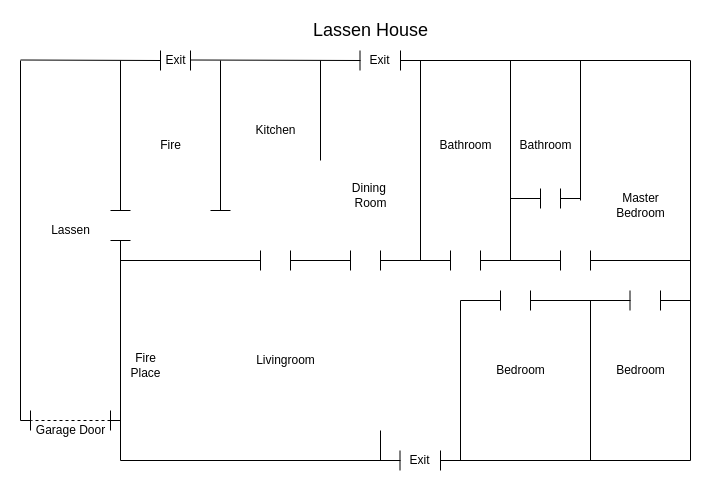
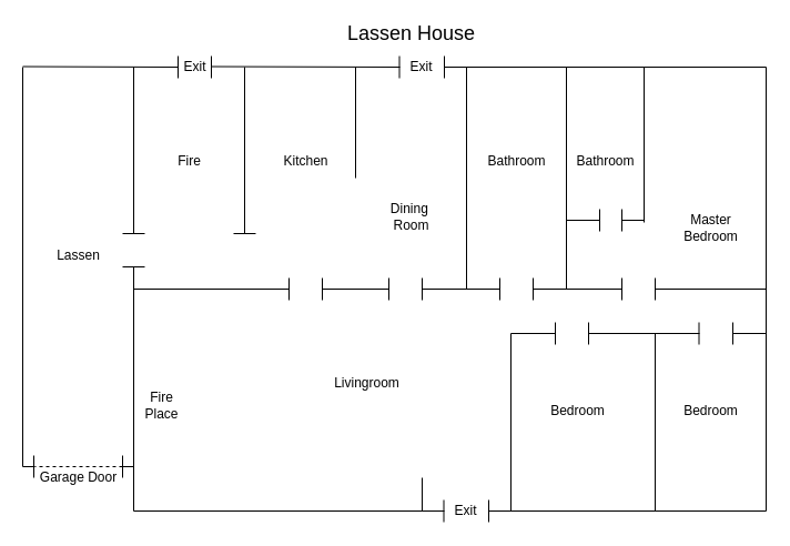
  <mxCell id="0" />
  <mxCell id="1" parent="0" />
  <mxCell id="2" value="&lt;font style=&quot;font-size: 18px&quot;&gt;Lassen House&lt;/font&gt;" style="text;html=1;align=center;verticalAlign=middle;resizable=0;points=[];autosize=1;" parent="1" vertex="1"><mxGeometry x="305" y="20" width="130" height="20" as="geometry" /></mxCell>
  <mxCell id="3" value="" style="endArrow=none;html=1;" parent="1" edge="1"><mxGeometry width="50" height="50" relative="1" as="geometry"><mxPoint x="30" y="430" as="sourcePoint" /><mxPoint x="30" y="410" as="targetPoint" /></mxGeometry></mxCell>
  <mxCell id="4" value="" style="endArrow=none;html=1;" parent="1" edge="1"><mxGeometry width="50" height="50" relative="1" as="geometry"><mxPoint x="110" y="430" as="sourcePoint" /><mxPoint x="110" y="410" as="targetPoint" /></mxGeometry></mxCell>
  <mxCell id="5" value="" style="endArrow=none;dashed=1;html=1;" parent="1" edge="1"><mxGeometry width="50" height="50" relative="1" as="geometry"><mxPoint x="110" y="420" as="sourcePoint" /><mxPoint x="30.75" y="420" as="targetPoint" /></mxGeometry></mxCell>
  <mxCell id="6" value="Garage Door" style="text;html=1;align=center;verticalAlign=middle;resizable=0;points=[];autosize=1;" parent="1" vertex="1"><mxGeometry x="30" y="420" width="80" height="20" as="geometry" /></mxCell>
  <mxCell id="7" value="" style="endArrow=none;html=1;" parent="1" edge="1"><mxGeometry width="50" height="50" relative="1" as="geometry"><mxPoint x="690" y="60" as="sourcePoint" /><mxPoint x="400" y="60" as="targetPoint" /></mxGeometry></mxCell>
  <mxCell id="8" value="" style="endArrow=none;html=1;" parent="1" edge="1"><mxGeometry width="50" height="50" relative="1" as="geometry"><mxPoint x="20" y="60" as="sourcePoint" /><mxPoint x="20" y="420" as="targetPoint" /></mxGeometry></mxCell>
  <mxCell id="9" value="" style="endArrow=none;html=1;" parent="1" edge="1"><mxGeometry width="50" height="50" relative="1" as="geometry"><mxPoint x="690" y="460" as="sourcePoint" /><mxPoint x="440" y="460" as="targetPoint" /></mxGeometry></mxCell>
  <mxCell id="10" value="" style="endArrow=none;html=1;" parent="1" edge="1"><mxGeometry width="50" height="50" relative="1" as="geometry"><mxPoint x="220" y="60" as="sourcePoint" /><mxPoint x="220" y="210" as="targetPoint" /></mxGeometry></mxCell>
  <mxCell id="11" value="" style="endArrow=none;html=1;" parent="1" edge="1"><mxGeometry width="50" height="50" relative="1" as="geometry"><mxPoint x="120" y="60" as="sourcePoint" /><mxPoint x="120" y="210" as="targetPoint" /></mxGeometry></mxCell>
  <mxCell id="12" value="" style="endArrow=none;html=1;" parent="1" edge="1"><mxGeometry width="50" height="50" relative="1" as="geometry"><mxPoint x="110" y="210" as="sourcePoint" /><mxPoint x="130" y="210" as="targetPoint" /></mxGeometry></mxCell>
  <mxCell id="13" value="" style="endArrow=none;html=1;" parent="1" edge="1"><mxGeometry width="50" height="50" relative="1" as="geometry"><mxPoint x="110" y="240" as="sourcePoint" /><mxPoint x="130" y="240" as="targetPoint" /></mxGeometry></mxCell>
  <mxCell id="14" value="" style="endArrow=none;html=1;" parent="1" edge="1"><mxGeometry width="50" height="50" relative="1" as="geometry"><mxPoint x="260" y="260" as="sourcePoint" /><mxPoint x="120" y="260" as="targetPoint" /></mxGeometry></mxCell>
  <mxCell id="15" value="" style="endArrow=none;html=1;" parent="1" edge="1"><mxGeometry width="50" height="50" relative="1" as="geometry"><mxPoint x="380" y="430" as="sourcePoint" /><mxPoint x="380" y="460" as="targetPoint" /></mxGeometry></mxCell>
  <mxCell id="16" value="Lassen" style="text;html=1;align=center;verticalAlign=middle;resizable=0;points=[];autosize=1;" parent="1" vertex="1"><mxGeometry x="40" y="220" width="60" height="20" as="geometry" /></mxCell>
  <mxCell id="17" value="" style="endArrow=none;html=1;" parent="1" edge="1"><mxGeometry width="50" height="50" relative="1" as="geometry"><mxPoint x="400" y="460" as="sourcePoint" /><mxPoint x="120" y="460" as="targetPoint" /></mxGeometry></mxCell>
  <mxCell id="18" value="" style="endArrow=none;html=1;" parent="1" edge="1"><mxGeometry width="50" height="50" relative="1" as="geometry"><mxPoint x="690" y="300" as="sourcePoint" /><mxPoint x="660" y="300" as="targetPoint" /></mxGeometry></mxCell>
  <mxCell id="19" value="" style="endArrow=none;html=1;" parent="1" edge="1"><mxGeometry width="50" height="50" relative="1" as="geometry"><mxPoint x="630" y="300" as="sourcePoint" /><mxPoint x="530" y="300" as="targetPoint" /></mxGeometry></mxCell>
  <mxCell id="20" value="" style="endArrow=none;html=1;" parent="1" edge="1"><mxGeometry width="50" height="50" relative="1" as="geometry"><mxPoint x="660" y="310" as="sourcePoint" /><mxPoint x="660" y="290" as="targetPoint" /></mxGeometry></mxCell>
  <mxCell id="21" value="" style="endArrow=none;html=1;" parent="1" edge="1"><mxGeometry width="50" height="50" relative="1" as="geometry"><mxPoint x="629.5" y="310" as="sourcePoint" /><mxPoint x="629.5" y="290" as="targetPoint" /></mxGeometry></mxCell>
  <mxCell id="22" value="" style="endArrow=none;html=1;" parent="1" edge="1"><mxGeometry width="50" height="50" relative="1" as="geometry"><mxPoint x="20" y="420" as="sourcePoint" /><mxPoint x="30" y="420" as="targetPoint" /></mxGeometry></mxCell>
  <mxCell id="23" value="Master&lt;br&gt;Bedroom" style="text;html=1;align=center;verticalAlign=middle;resizable=0;points=[];autosize=1;" parent="1" vertex="1"><mxGeometry x="610" y="190" width="60" height="30" as="geometry" /></mxCell>
  <mxCell id="24" value="" style="endArrow=none;html=1;" parent="1" edge="1"><mxGeometry width="50" height="50" relative="1" as="geometry"><mxPoint x="190" y="70" as="sourcePoint" /><mxPoint x="190" y="50" as="targetPoint" /></mxGeometry></mxCell>
  <mxCell id="25" value="" style="endArrow=none;html=1;" parent="1" edge="1"><mxGeometry width="50" height="50" relative="1" as="geometry"><mxPoint x="160" y="70" as="sourcePoint" /><mxPoint x="160" y="50" as="targetPoint" /></mxGeometry></mxCell>
  <mxCell id="26" value="" style="endArrow=none;html=1;" parent="1" edge="1"><mxGeometry width="50" height="50" relative="1" as="geometry"><mxPoint x="160" y="60" as="sourcePoint" /><mxPoint x="20" y="59.5" as="targetPoint" /></mxGeometry></mxCell>
  <mxCell id="27" value="Exit" style="text;html=1;align=center;verticalAlign=middle;resizable=0;points=[];autosize=1;" parent="1" vertex="1"><mxGeometry x="155" y="50" width="40" height="20" as="geometry" /></mxCell>
  <mxCell id="28" value="" style="endArrow=none;html=1;" parent="1" edge="1"><mxGeometry width="50" height="50" relative="1" as="geometry"><mxPoint x="120" y="240" as="sourcePoint" /><mxPoint x="120" y="460" as="targetPoint" /></mxGeometry></mxCell>
  <mxCell id="29" value="" style="endArrow=none;html=1;" parent="1" edge="1"><mxGeometry width="50" height="50" relative="1" as="geometry"><mxPoint x="690" y="60" as="sourcePoint" /><mxPoint x="690" y="460" as="targetPoint" /></mxGeometry></mxCell>
  <mxCell id="30" value="" style="endArrow=none;html=1;" parent="1" edge="1"><mxGeometry width="50" height="50" relative="1" as="geometry"><mxPoint x="590" y="300" as="sourcePoint" /><mxPoint x="590" y="460" as="targetPoint" /></mxGeometry></mxCell>
  <mxCell id="31" value="" style="endArrow=none;html=1;" parent="1" edge="1"><mxGeometry width="50" height="50" relative="1" as="geometry"><mxPoint x="460" y="300" as="sourcePoint" /><mxPoint x="460" y="460" as="targetPoint" /></mxGeometry></mxCell>
  <mxCell id="32" value="Fire&lt;br&gt;Place" style="text;html=1;align=center;verticalAlign=middle;resizable=0;points=[];autosize=1;" parent="1" vertex="1"><mxGeometry x="120" y="350" width="50" height="30" as="geometry" /></mxCell>
  <mxCell id="33" value="" style="endArrow=none;html=1;" parent="1" edge="1"><mxGeometry width="50" height="50" relative="1" as="geometry"><mxPoint x="530" y="310" as="sourcePoint" /><mxPoint x="530" y="290" as="targetPoint" /></mxGeometry></mxCell>
  <mxCell id="34" value="" style="endArrow=none;html=1;" parent="1" edge="1"><mxGeometry width="50" height="50" relative="1" as="geometry"><mxPoint x="500" y="310" as="sourcePoint" /><mxPoint x="500" y="290" as="targetPoint" /></mxGeometry></mxCell>
  <mxCell id="35" value="" style="endArrow=none;html=1;" parent="1" edge="1"><mxGeometry width="50" height="50" relative="1" as="geometry"><mxPoint x="500" y="300" as="sourcePoint" /><mxPoint x="460" y="300" as="targetPoint" /></mxGeometry></mxCell>
  <mxCell id="36" value="Bedroom" style="text;html=1;align=center;verticalAlign=middle;resizable=0;points=[];autosize=1;" parent="1" vertex="1"><mxGeometry x="490" y="360" width="60" height="20" as="geometry" /></mxCell>
  <mxCell id="37" value="Bedroom" style="text;html=1;align=center;verticalAlign=middle;resizable=0;points=[];autosize=1;" parent="1" vertex="1"><mxGeometry x="610" y="360" width="60" height="20" as="geometry" /></mxCell>
  <mxCell id="38" value="" style="endArrow=none;html=1;" parent="1" edge="1"><mxGeometry width="50" height="50" relative="1" as="geometry"><mxPoint x="440" y="470" as="sourcePoint" /><mxPoint x="440" y="450" as="targetPoint" /></mxGeometry></mxCell>
  <mxCell id="39" value="" style="endArrow=none;html=1;" parent="1" edge="1"><mxGeometry width="50" height="50" relative="1" as="geometry"><mxPoint x="399.5" y="470" as="sourcePoint" /><mxPoint x="399.5" y="450" as="targetPoint" /></mxGeometry></mxCell>
  <mxCell id="40" value="" style="endArrow=none;html=1;" parent="1" edge="1"><mxGeometry width="50" height="50" relative="1" as="geometry"><mxPoint x="210" y="210" as="sourcePoint" /><mxPoint x="230" y="210" as="targetPoint" /></mxGeometry></mxCell>
  <mxCell id="41" value="" style="endArrow=none;html=1;" parent="1" edge="1"><mxGeometry width="50" height="50" relative="1" as="geometry"><mxPoint x="260" y="270" as="sourcePoint" /><mxPoint x="260" y="250" as="targetPoint" /></mxGeometry></mxCell>
  <mxCell id="42" value="" style="endArrow=none;html=1;" parent="1" edge="1"><mxGeometry width="50" height="50" relative="1" as="geometry"><mxPoint x="290" y="270" as="sourcePoint" /><mxPoint x="290" y="250" as="targetPoint" /></mxGeometry></mxCell>
  <mxCell id="43" value="" style="endArrow=none;html=1;" parent="1" edge="1"><mxGeometry width="50" height="50" relative="1" as="geometry"><mxPoint x="350" y="260" as="sourcePoint" /><mxPoint x="290" y="260" as="targetPoint" /></mxGeometry></mxCell>
  <mxCell id="44" value="" style="endArrow=none;html=1;" parent="1" edge="1"><mxGeometry width="50" height="50" relative="1" as="geometry"><mxPoint x="380" y="270" as="sourcePoint" /><mxPoint x="380" y="250" as="targetPoint" /></mxGeometry></mxCell>
  <mxCell id="45" value="" style="endArrow=none;html=1;" parent="1" edge="1"><mxGeometry width="50" height="50" relative="1" as="geometry"><mxPoint x="350" y="270" as="sourcePoint" /><mxPoint x="350" y="250" as="targetPoint" /></mxGeometry></mxCell>
  <mxCell id="46" value="" style="endArrow=none;html=1;" parent="1" edge="1"><mxGeometry width="50" height="50" relative="1" as="geometry"><mxPoint x="320" y="60" as="sourcePoint" /><mxPoint x="320" y="160" as="targetPoint" /></mxGeometry></mxCell>
- <mxCell id="47" value="Livingroom" style="text;html=1;align=center;verticalAlign=middle;resizable=0;points=[];autosize=1;" parent="1" vertex="1"><mxGeometry x="250" y="350" width="70" height="20" as="geometry" /></mxCell>
- <mxCell id="48" value="Kitchen" style="text;html=1;align=center;verticalAlign=middle;resizable=0;points=[];autosize=1;" parent="1" vertex="1"><mxGeometry x="245" y="120" width="60" height="20" as="geometry" /></mxCell>
+ <mxCell id="47" value="Livingroom" style="text;html=1;align=center;verticalAlign=middle;resizable=0;points=[];autosize=1;" parent="1" vertex="1"><mxGeometry x="295" y="335" width="70" height="20" as="geometry" /></mxCell>
+ <mxCell id="48" value="Kitchen" style="text;html=1;align=center;verticalAlign=middle;resizable=0;points=[];autosize=1;" parent="1" vertex="1"><mxGeometry x="245" y="135" width="60" height="20" as="geometry" /></mxCell>
  <mxCell id="49" value="" style="endArrow=none;html=1;" parent="1" edge="1"><mxGeometry width="50" height="50" relative="1" as="geometry"><mxPoint x="450" y="260" as="sourcePoint" /><mxPoint x="380" y="260" as="targetPoint" /></mxGeometry></mxCell>
  <mxCell id="50" value="" style="endArrow=none;html=1;" parent="1" edge="1"><mxGeometry width="50" height="50" relative="1" as="geometry"><mxPoint x="450" y="270" as="sourcePoint" /><mxPoint x="450" y="250" as="targetPoint" /></mxGeometry></mxCell>
  <mxCell id="51" value="" style="endArrow=none;html=1;" parent="1" edge="1"><mxGeometry width="50" height="50" relative="1" as="geometry"><mxPoint x="480" y="270" as="sourcePoint" /><mxPoint x="480" y="250" as="targetPoint" /></mxGeometry></mxCell>
  <mxCell id="52" value="" style="endArrow=none;html=1;" parent="1" edge="1"><mxGeometry width="50" height="50" relative="1" as="geometry"><mxPoint x="560" y="260" as="sourcePoint" /><mxPoint x="480" y="260" as="targetPoint" /></mxGeometry></mxCell>
  <mxCell id="53" value="" style="endArrow=none;html=1;" parent="1" edge="1"><mxGeometry width="50" height="50" relative="1" as="geometry"><mxPoint x="420" y="60" as="sourcePoint" /><mxPoint x="420" y="260" as="targetPoint" /></mxGeometry></mxCell>
  <mxCell id="54" value="" style="endArrow=none;html=1;" parent="1" edge="1"><mxGeometry width="50" height="50" relative="1" as="geometry"><mxPoint x="510" y="60" as="sourcePoint" /><mxPoint x="510" y="260" as="targetPoint" /></mxGeometry></mxCell>
  <mxCell id="55" value="" style="endArrow=none;html=1;" parent="1" edge="1"><mxGeometry width="50" height="50" relative="1" as="geometry"><mxPoint x="580" y="60" as="sourcePoint" /><mxPoint x="580" y="200" as="targetPoint" /></mxGeometry></mxCell>
  <mxCell id="56" value="" style="endArrow=none;html=1;" parent="1" edge="1"><mxGeometry width="50" height="50" relative="1" as="geometry"><mxPoint x="580" y="198" as="sourcePoint" /><mxPoint x="560" y="198" as="targetPoint" /></mxGeometry></mxCell>
  <mxCell id="57" value="" style="endArrow=none;html=1;" parent="1" edge="1"><mxGeometry width="50" height="50" relative="1" as="geometry"><mxPoint x="560" y="208" as="sourcePoint" /><mxPoint x="560" y="188" as="targetPoint" /></mxGeometry></mxCell>
  <mxCell id="58" value="" style="endArrow=none;html=1;" parent="1" edge="1"><mxGeometry width="50" height="50" relative="1" as="geometry"><mxPoint x="540" y="208" as="sourcePoint" /><mxPoint x="540" y="188" as="targetPoint" /></mxGeometry></mxCell>
  <mxCell id="59" value="" style="endArrow=none;html=1;" parent="1" edge="1"><mxGeometry width="50" height="50" relative="1" as="geometry"><mxPoint x="540" y="198" as="sourcePoint" /><mxPoint x="510" y="198" as="targetPoint" /></mxGeometry></mxCell>
  <mxCell id="60" value="" style="endArrow=none;html=1;" parent="1" edge="1"><mxGeometry width="50" height="50" relative="1" as="geometry"><mxPoint x="560" y="270" as="sourcePoint" /><mxPoint x="560" y="250" as="targetPoint" /></mxGeometry></mxCell>
  <mxCell id="61" value="" style="endArrow=none;html=1;" parent="1" edge="1"><mxGeometry width="50" height="50" relative="1" as="geometry"><mxPoint x="590" y="270" as="sourcePoint" /><mxPoint x="590" y="250" as="targetPoint" /></mxGeometry></mxCell>
  <mxCell id="62" value="" style="endArrow=none;html=1;" parent="1" edge="1"><mxGeometry width="50" height="50" relative="1" as="geometry"><mxPoint x="690" y="260" as="sourcePoint" /><mxPoint x="590" y="260" as="targetPoint" /></mxGeometry></mxCell>
  <mxCell id="63" value="Bathroom" style="text;html=1;align=center;verticalAlign=middle;resizable=0;points=[];autosize=1;" parent="1" vertex="1"><mxGeometry x="430" y="135" width="70" height="20" as="geometry" /></mxCell>
  <mxCell id="64" value="Fire" style="text;html=1;align=center;verticalAlign=middle;resizable=0;points=[];autosize=1;" parent="1" vertex="1"><mxGeometry x="140" y="135" width="60" height="20" as="geometry" /></mxCell>
  <mxCell id="65" value="Dining&amp;nbsp;&lt;br&gt;Room" style="text;html=1;align=center;verticalAlign=middle;resizable=0;points=[];autosize=1;" parent="1" vertex="1"><mxGeometry x="345" y="180" width="50" height="30" as="geometry" /></mxCell>
  <mxCell id="66" value="Bathroom" style="text;html=1;align=center;verticalAlign=middle;resizable=0;points=[];autosize=1;" parent="1" vertex="1"><mxGeometry x="510" y="135" width="70" height="20" as="geometry" /></mxCell>
  <mxCell id="67" value="Exit" style="text;html=1;align=center;verticalAlign=middle;resizable=0;points=[];autosize=1;" parent="1" vertex="1"><mxGeometry x="399" y="450" width="40" height="20" as="geometry" /></mxCell>
  <mxCell id="68" value="" style="endArrow=none;html=1;" parent="1" edge="1"><mxGeometry width="50" height="50" relative="1" as="geometry"><mxPoint x="360" y="60" as="sourcePoint" /><mxPoint x="190" y="59.5" as="targetPoint" /></mxGeometry></mxCell>
  <mxCell id="69" value="" style="endArrow=none;html=1;" parent="1" edge="1"><mxGeometry width="50" height="50" relative="1" as="geometry"><mxPoint x="400" y="70" as="sourcePoint" /><mxPoint x="400" y="50" as="targetPoint" /></mxGeometry></mxCell>
  <mxCell id="70" value="" style="endArrow=none;html=1;" parent="1" edge="1"><mxGeometry width="50" height="50" relative="1" as="geometry"><mxPoint x="359.5" y="70" as="sourcePoint" /><mxPoint x="359.5" y="50" as="targetPoint" /></mxGeometry></mxCell>
  <mxCell id="71" value="Exit" style="text;html=1;align=center;verticalAlign=middle;resizable=0;points=[];autosize=1;" parent="1" vertex="1"><mxGeometry x="359" y="50" width="40" height="20" as="geometry" /></mxCell>
  <mxCell id="72" value="" style="endArrow=none;html=1;" edge="1" parent="1"><mxGeometry width="50" height="50" relative="1" as="geometry"><mxPoint x="110" y="420" as="sourcePoint" /><mxPoint x="120" y="420" as="targetPoint" /></mxGeometry></mxCell>
